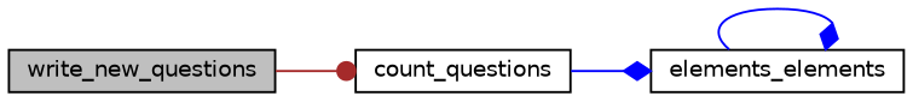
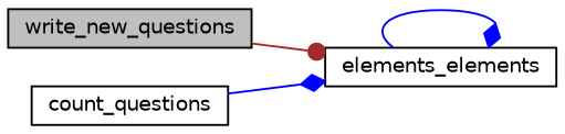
  digraph {
    rankdir=LR
    node [color=black fillcolor=white fontname=Helvetica fontsize=10 shape=record style=filled]
    edge [arrowhead=diamond color=blue fontname=Helvetica fontsize=10 labelfontname=Helvetica labelfontsize=10 style=solid]
    n1 [fillcolor=grey75 fontcolor=black height=0.2 label=write_new_questions width=0.4]
    n2 [height=0.2 label=count_questions width=0.4]
    n3 [height=0.2 label=elements_elements width=0.4]
-   n1 -> n2 [arrowhead=dot color=brown]
+   n1 -> n3 [arrowhead=dot color=brown]
    n2 -> n3
    n3 -> n3
  }
